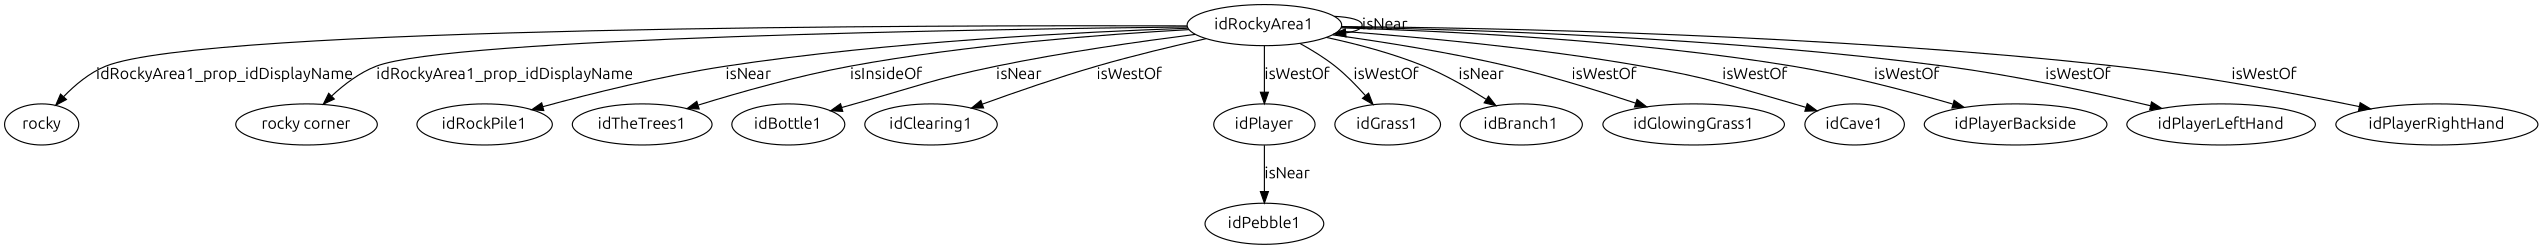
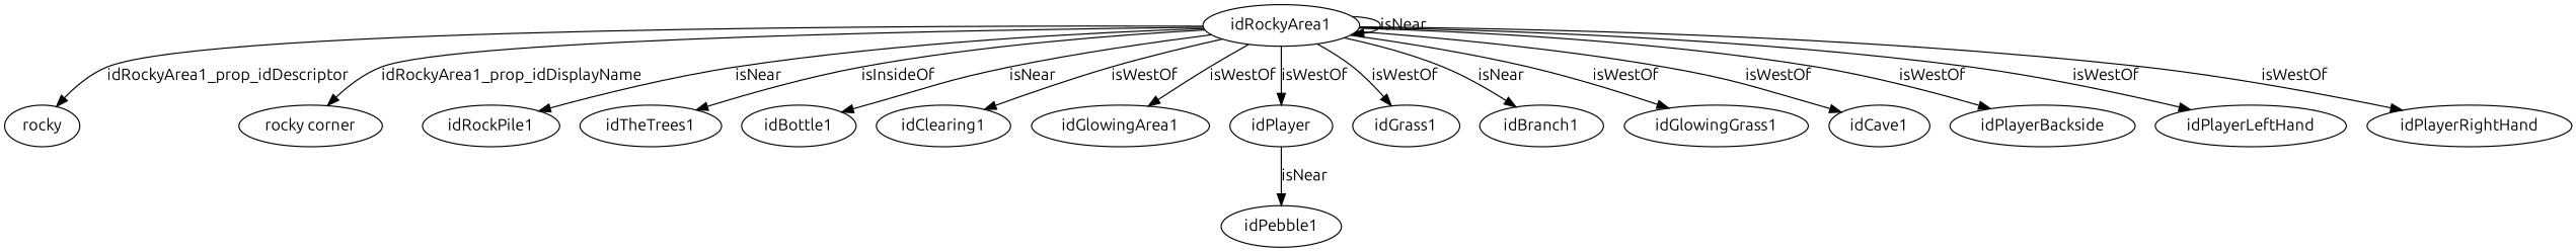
  digraph {
    fontname=Ubuntu
    node [fontname=Ubuntu]
    edge [fontname=Ubuntu]
    idRockyArea1
    rocky
    "rocky corner"
    idRockPile1
    idTheTrees1
    idBottle1
    idClearing1
+   idGlowingArea1
    idPlayer
    idGrass1
    idBranch1
    idGlowingGrass1
    idCave1
    idPlayerBackside
    idPlayerLeftHand
    idPlayerRightHand
    idPebble1
    idRockyArea1 -> idRockyArea1 [label=isNear]
-   idRockyArea1 -> rocky [label=idRockyArea1_prop_idDisplayName]
+   idRockyArea1 -> rocky [label=idRockyArea1_prop_idDescriptor]
    idRockyArea1 -> "rocky corner" [label=idRockyArea1_prop_idDisplayName]
    idRockyArea1 -> idRockPile1 [label=isNear]
    idRockyArea1 -> idTheTrees1 [label=isInsideOf]
    idRockyArea1 -> idBottle1 [label=isNear]
    idRockyArea1 -> idClearing1 [label=isWestOf]
+   idRockyArea1 -> idGlowingArea1 [label=isWestOf]
    idRockyArea1 -> idPlayer [label=isWestOf]
    idRockyArea1 -> idGrass1 [label=isWestOf]
    idRockyArea1 -> idBranch1 [label=isNear]
    idRockyArea1 -> idGlowingGrass1 [label=isWestOf]
    idRockyArea1 -> idCave1 [label=isWestOf]
    idRockyArea1 -> idPlayerBackside [label=isWestOf]
    idRockyArea1 -> idPlayerLeftHand [label=isWestOf]
    idRockyArea1 -> idPlayerRightHand [label=isWestOf]
    idPlayer -> idPebble1 [label=isNear]
  }
